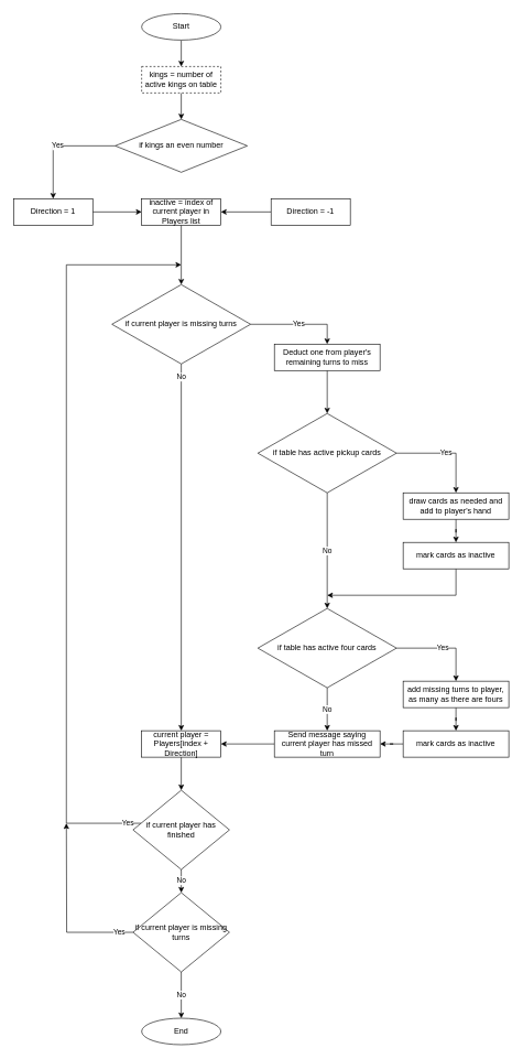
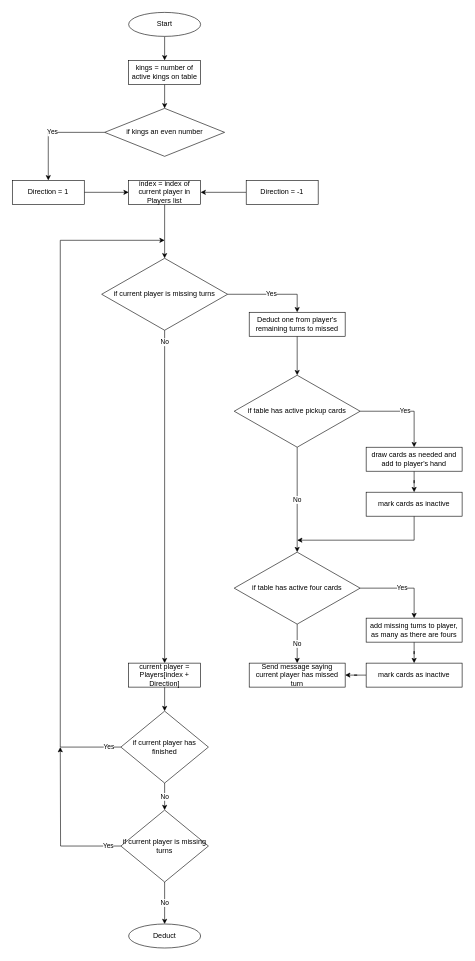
  <mxCell id="0" />
  <mxCell id="1" parent="0" />
  <mxCell id="2" style="edgeStyle=orthogonalEdgeStyle;rounded=0;orthogonalLoop=1;jettySize=auto;html=1;entryX=0.5;entryY=0;entryDx=0;entryDy=0;" edge="1" parent="1" source="3" target="5"><mxGeometry relative="1" as="geometry" /></mxCell>
  <mxCell id="3" value="Start" style="ellipse;whiteSpace=wrap;html=1;" vertex="1" parent="1"><mxGeometry x="214" y="20" width="120" height="40" as="geometry" /></mxCell>
  <mxCell id="4" style="edgeStyle=orthogonalEdgeStyle;rounded=0;orthogonalLoop=1;jettySize=auto;html=1;entryX=0.5;entryY=0;entryDx=0;entryDy=0;" edge="1" parent="1" source="5" target="7"><mxGeometry relative="1" as="geometry" /></mxCell>
- <mxCell id="5" value="kings = number of active kings on table" style="rounded=0;whiteSpace=wrap;html=1;dashed=1;" vertex="1" parent="1"><mxGeometry x="214" y="100" width="120" height="40" as="geometry" /></mxCell>
+ <mxCell id="5" value="kings = number of active kings on table" style="rounded=0;whiteSpace=wrap;html=1;" vertex="1" parent="1"><mxGeometry x="214" y="100" width="120" height="40" as="geometry" /></mxCell>
  <mxCell id="6" value="Yes" style="edgeStyle=orthogonalEdgeStyle;rounded=0;orthogonalLoop=1;jettySize=auto;html=1;entryX=0.5;entryY=0;entryDx=0;entryDy=0;" edge="1" parent="1" source="7" target="9"><mxGeometry relative="1" as="geometry" /></mxCell>
  <mxCell id="7" value="if kings an even number" style="rhombus;whiteSpace=wrap;html=1;" vertex="1" parent="1"><mxGeometry x="174" y="180" width="200" height="80" as="geometry" /></mxCell>
  <mxCell id="8" style="edgeStyle=orthogonalEdgeStyle;rounded=0;orthogonalLoop=1;jettySize=auto;html=1;entryX=0;entryY=0.5;entryDx=0;entryDy=0;" edge="1" parent="1" source="9" target="13"><mxGeometry relative="1" as="geometry" /></mxCell>
  <mxCell id="9" value="Direction = 1" style="rounded=0;whiteSpace=wrap;html=1;" vertex="1" parent="1"><mxGeometry x="20" y="300" width="120" height="40" as="geometry" /></mxCell>
  <mxCell id="10" style="edgeStyle=orthogonalEdgeStyle;rounded=0;orthogonalLoop=1;jettySize=auto;html=1;entryX=1;entryY=0.5;entryDx=0;entryDy=0;" edge="1" parent="1" source="11" target="13"><mxGeometry relative="1" as="geometry" /></mxCell>
  <mxCell id="11" value="Direction = -1" style="rounded=0;whiteSpace=wrap;html=1;" vertex="1" parent="1"><mxGeometry x="410" y="300" width="120" height="40" as="geometry" /></mxCell>
  <mxCell id="12" style="edgeStyle=orthogonalEdgeStyle;rounded=0;orthogonalLoop=1;jettySize=auto;html=1;exitX=0.5;exitY=1;exitDx=0;exitDy=0;entryX=0.5;entryY=0;entryDx=0;entryDy=0;" edge="1" parent="1" source="13" target="21"><mxGeometry relative="1" as="geometry"><mxPoint x="274" y="350" as="targetPoint" /></mxGeometry></mxCell>
- <mxCell id="13" value="inactive = index of current player in Players list" style="rounded=0;whiteSpace=wrap;html=1;" vertex="1" parent="1"><mxGeometry x="214" y="300" width="120" height="40" as="geometry" /></mxCell>
+ <mxCell id="13" value="index = index of current player in Players list" style="rounded=0;whiteSpace=wrap;html=1;" vertex="1" parent="1"><mxGeometry x="214" y="300" width="120" height="40" as="geometry" /></mxCell>
  <mxCell id="14" value="Yes" style="edgeStyle=orthogonalEdgeStyle;rounded=0;orthogonalLoop=1;jettySize=auto;html=1;" edge="1" parent="1" source="16"><mxGeometry x="-0.963" relative="1" as="geometry"><mxPoint x="274" y="400" as="targetPoint" /><Array as="points"><mxPoint x="100" y="1245" /><mxPoint x="100" y="400" /></Array><mxPoint x="1" as="offset" /></mxGeometry></mxCell>
  <mxCell id="15" value="No" style="edgeStyle=orthogonalEdgeStyle;rounded=0;orthogonalLoop=1;jettySize=auto;html=1;entryX=0.5;entryY=0;entryDx=0;entryDy=0;" edge="1" parent="1" source="16" target="42"><mxGeometry relative="1" as="geometry" /></mxCell>
- <mxCell id="16" value="if current player has finished" style="rhombus;whiteSpace=wrap;html=1;" vertex="1" parent="1"><mxGeometry x="201" y="1195" width="146" height="120" as="geometry" /></mxCell>
+ <mxCell id="16" value="if current player has finished" style="rhombus;whiteSpace=wrap;html=1;" vertex="1" parent="1"><mxGeometry x="201" y="1185" width="146" height="120" as="geometry" /></mxCell>
  <mxCell id="17" style="edgeStyle=orthogonalEdgeStyle;rounded=0;orthogonalLoop=1;jettySize=auto;html=1;entryX=0.5;entryY=0;entryDx=0;entryDy=0;" edge="1" parent="1" source="18" target="16"><mxGeometry relative="1" as="geometry" /></mxCell>
  <mxCell id="18" value="current player = Players[index + Direction]" style="rounded=0;whiteSpace=wrap;html=1;" vertex="1" parent="1"><mxGeometry x="214" y="1105" width="120" height="40" as="geometry" /></mxCell>
  <mxCell id="19" value="Yes" style="edgeStyle=orthogonalEdgeStyle;rounded=0;orthogonalLoop=1;jettySize=auto;html=1;entryX=0.5;entryY=0;entryDx=0;entryDy=0;" edge="1" parent="1" source="21" target="28"><mxGeometry relative="1" as="geometry"><mxPoint x="510" y="520" as="targetPoint" /></mxGeometry></mxCell>
  <mxCell id="20" value="No" style="edgeStyle=orthogonalEdgeStyle;rounded=0;orthogonalLoop=1;jettySize=auto;html=1;entryX=0.5;entryY=0;entryDx=0;entryDy=0;" edge="1" parent="1" source="21" target="18"><mxGeometry x="-0.928" relative="1" as="geometry"><mxPoint as="offset" /></mxGeometry></mxCell>
  <mxCell id="21" value="if current player is missing turns" style="rhombus;whiteSpace=wrap;html=1;" vertex="1" parent="1"><mxGeometry x="169" y="430" width="210" height="120" as="geometry" /></mxCell>
  <mxCell id="22" style="edgeStyle=orthogonalEdgeStyle;rounded=0;orthogonalLoop=1;jettySize=auto;html=1;entryX=0.5;entryY=0;entryDx=0;entryDy=0;" edge="1" parent="1" source="23" target="30"><mxGeometry relative="1" as="geometry" /></mxCell>
  <mxCell id="23" value="draw cards as needed and add to player's hand" style="rounded=0;whiteSpace=wrap;html=1;" vertex="1" parent="1"><mxGeometry x="610" y="745" width="160" height="40" as="geometry" /></mxCell>
  <mxCell id="24" value="Yes" style="edgeStyle=orthogonalEdgeStyle;rounded=0;orthogonalLoop=1;jettySize=auto;html=1;entryX=0.5;entryY=0;entryDx=0;entryDy=0;" edge="1" parent="1" source="26" target="23"><mxGeometry relative="1" as="geometry" /></mxCell>
  <mxCell id="25" value="No" style="edgeStyle=orthogonalEdgeStyle;rounded=0;orthogonalLoop=1;jettySize=auto;html=1;entryX=0.5;entryY=0;entryDx=0;entryDy=0;" edge="1" parent="1" source="26" target="33"><mxGeometry relative="1" as="geometry"><mxPoint x="495" y="880" as="targetPoint" /></mxGeometry></mxCell>
  <mxCell id="26" value="if table has active pickup cards" style="rhombus;whiteSpace=wrap;html=1;" vertex="1" parent="1"><mxGeometry x="390" y="625" width="210" height="120" as="geometry" /></mxCell>
  <mxCell id="27" style="edgeStyle=orthogonalEdgeStyle;rounded=0;orthogonalLoop=1;jettySize=auto;html=1;entryX=0.5;entryY=0;entryDx=0;entryDy=0;" edge="1" parent="1" source="28" target="26"><mxGeometry relative="1" as="geometry" /></mxCell>
- <mxCell id="28" value="Deduct one from player's remaining turns to miss" style="rounded=0;whiteSpace=wrap;html=1;" vertex="1" parent="1"><mxGeometry x="415" y="520" width="160" height="40" as="geometry" /></mxCell>
+ <mxCell id="28" value="Deduct one from player's remaining turns to missed" style="rounded=0;whiteSpace=wrap;html=1;" vertex="1" parent="1"><mxGeometry x="415" y="520" width="160" height="40" as="geometry" /></mxCell>
  <mxCell id="29" style="edgeStyle=orthogonalEdgeStyle;rounded=0;orthogonalLoop=1;jettySize=auto;html=1;exitX=0.5;exitY=1;exitDx=0;exitDy=0;" edge="1" parent="1" source="30"><mxGeometry relative="1" as="geometry"><mxPoint x="685" y="860" as="sourcePoint" /><mxPoint x="495" y="900" as="targetPoint" /><Array as="points"><mxPoint x="690" y="900" /></Array></mxGeometry></mxCell>
  <mxCell id="30" value="mark cards as inactive" style="rounded=0;whiteSpace=wrap;html=1;" vertex="1" parent="1"><mxGeometry x="610" y="820" width="160" height="40" as="geometry" /></mxCell>
  <mxCell id="31" value="Yes" style="edgeStyle=orthogonalEdgeStyle;rounded=0;orthogonalLoop=1;jettySize=auto;html=1;entryX=0.5;entryY=0;entryDx=0;entryDy=0;" edge="1" parent="1" source="33" target="35"><mxGeometry relative="1" as="geometry" /></mxCell>
  <mxCell id="32" value="No" style="edgeStyle=orthogonalEdgeStyle;rounded=0;orthogonalLoop=1;jettySize=auto;html=1;entryX=0.5;entryY=0;entryDx=0;entryDy=0;" edge="1" parent="1" source="33" target="39"><mxGeometry relative="1" as="geometry" /></mxCell>
  <mxCell id="33" value="if table has active four cards" style="rhombus;whiteSpace=wrap;html=1;" vertex="1" parent="1"><mxGeometry x="390" y="920" width="210" height="120" as="geometry" /></mxCell>
  <mxCell id="34" style="edgeStyle=orthogonalEdgeStyle;rounded=0;orthogonalLoop=1;jettySize=auto;html=1;entryX=0.5;entryY=0;entryDx=0;entryDy=0;" edge="1" parent="1" source="35" target="37"><mxGeometry relative="1" as="geometry" /></mxCell>
  <mxCell id="35" value="add missing turns to player, as many as there are fours" style="rounded=0;whiteSpace=wrap;html=1;" vertex="1" parent="1"><mxGeometry x="610" y="1030" width="160" height="40" as="geometry" /></mxCell>
  <mxCell id="36" style="edgeStyle=orthogonalEdgeStyle;rounded=0;orthogonalLoop=1;jettySize=auto;html=1;entryX=1;entryY=0.5;entryDx=0;entryDy=0;" edge="1" parent="1" source="37" target="39"><mxGeometry relative="1" as="geometry" /></mxCell>
  <mxCell id="37" value="mark cards as inactive" style="rounded=0;whiteSpace=wrap;html=1;" vertex="1" parent="1"><mxGeometry x="610" y="1105" width="160" height="40" as="geometry" /></mxCell>
- <mxCell id="38" style="edgeStyle=orthogonalEdgeStyle;rounded=0;orthogonalLoop=1;jettySize=auto;html=1;entryX=1;entryY=0.5;entryDx=0;entryDy=0;" edge="1" parent="1" source="39" target="18"><mxGeometry relative="1" as="geometry" /></mxCell>
  <mxCell id="39" value="Send message saying current player has missed turn" style="rounded=0;whiteSpace=wrap;html=1;" vertex="1" parent="1"><mxGeometry x="415" y="1105" width="160" height="40" as="geometry" /></mxCell>
  <mxCell id="40" value="Yes" style="edgeStyle=orthogonalEdgeStyle;rounded=0;orthogonalLoop=1;jettySize=auto;html=1;" edge="1" parent="1" source="42"><mxGeometry x="-0.842" relative="1" as="geometry"><mxPoint x="100" y="1245" as="targetPoint" /><mxPoint as="offset" /></mxGeometry></mxCell>
  <mxCell id="41" value="No" style="edgeStyle=orthogonalEdgeStyle;rounded=0;orthogonalLoop=1;jettySize=auto;html=1;entryX=0.5;entryY=0;entryDx=0;entryDy=0;" edge="1" parent="1" source="42" target="43"><mxGeometry relative="1" as="geometry" /></mxCell>
  <mxCell id="42" value="if current player is missing turns" style="rhombus;whiteSpace=wrap;html=1;" vertex="1" parent="1"><mxGeometry x="201" y="1350" width="146" height="120" as="geometry" /></mxCell>
- <mxCell id="43" value="End" style="ellipse;whiteSpace=wrap;html=1;" vertex="1" parent="1"><mxGeometry x="214" y="1540" width="120" height="40" as="geometry" /></mxCell>
+ <mxCell id="43" value="Deduct" style="ellipse;whiteSpace=wrap;html=1;" vertex="1" parent="1"><mxGeometry x="214" y="1540" width="120" height="40" as="geometry" /></mxCell>
